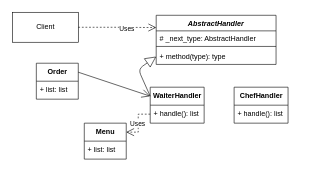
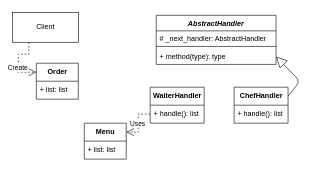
  <mxCell id="0" />
  <mxCell id="1" parent="0" />
  <mxCell id="2" value="&lt;b style=&quot;font-style: normal&quot;&gt;Order&lt;/b&gt;" style="swimlane;fontStyle=2;align=center;verticalAlign=top;childLayout=stackLayout;horizontal=1;startSize=30;horizontalStack=0;resizeParent=1;resizeParentMax=0;resizeLast=0;collapsible=1;marginBottom=0;html=1;" vertex="1" parent="1"><mxGeometry x="60" y="105" width="70" height="60" as="geometry" /></mxCell>
  <mxCell id="3" value="+ list: list" style="text;strokeColor=none;fillColor=none;align=left;verticalAlign=top;spacingLeft=4;spacingRight=4;overflow=hidden;rotatable=0;points=[[0,0.5],[1,0.5]];portConstraint=eastwest;" vertex="1" parent="2"><mxGeometry y="30" width="70" height="30" as="geometry" /></mxCell>
  <mxCell id="4" value="&lt;b style=&quot;font-style: normal&quot;&gt;Menu&lt;/b&gt;" style="swimlane;fontStyle=2;align=center;verticalAlign=top;childLayout=stackLayout;horizontal=1;startSize=30;horizontalStack=0;resizeParent=1;resizeParentMax=0;resizeLast=0;collapsible=1;marginBottom=0;html=1;" vertex="1" parent="1"><mxGeometry x="140" y="205" width="70" height="60" as="geometry" /></mxCell>
  <mxCell id="5" value="+ list: list" style="text;strokeColor=none;fillColor=none;align=left;verticalAlign=top;spacingLeft=4;spacingRight=4;overflow=hidden;rotatable=0;points=[[0,0.5],[1,0.5]];portConstraint=eastwest;" vertex="1" parent="4"><mxGeometry y="30" width="70" height="30" as="geometry" /></mxCell>
  <mxCell id="6" value="AbstractHandler" style="swimlane;fontStyle=3;align=center;verticalAlign=top;childLayout=stackLayout;horizontal=1;startSize=26;horizontalStack=0;resizeParent=1;resizeParentMax=0;resizeLast=0;collapsible=1;marginBottom=0;fontColor=#000000;" vertex="1" parent="1"><mxGeometry x="260" y="25" width="200" height="82" as="geometry" /></mxCell>
- <mxCell id="7" value="# _next_type: AbstractHandler" style="text;strokeColor=none;fillColor=none;align=left;verticalAlign=top;spacingLeft=4;spacingRight=4;overflow=hidden;rotatable=0;points=[[0,0.5],[1,0.5]];portConstraint=eastwest;" vertex="1" parent="6"><mxGeometry y="26" width="200" height="22" as="geometry" /></mxCell>
+ <mxCell id="7" value="# _next_handler: AbstractHandler" style="text;strokeColor=none;fillColor=none;align=left;verticalAlign=top;spacingLeft=4;spacingRight=4;overflow=hidden;rotatable=0;points=[[0,0.5],[1,0.5]];portConstraint=eastwest;" vertex="1" parent="6"><mxGeometry y="26" width="200" height="22" as="geometry" /></mxCell>
  <mxCell id="8" value="" style="line;strokeWidth=1;fillColor=none;align=left;verticalAlign=middle;spacingTop=-1;spacingLeft=3;spacingRight=3;rotatable=0;labelPosition=right;points=[];portConstraint=eastwest;" vertex="1" parent="6"><mxGeometry y="48" width="200" height="8" as="geometry" /></mxCell>
  <mxCell id="9" value="+ method(type): type" style="text;strokeColor=none;fillColor=none;align=left;verticalAlign=top;spacingLeft=4;spacingRight=4;overflow=hidden;rotatable=0;points=[[0,0.5],[1,0.5]];portConstraint=eastwest;" vertex="1" parent="6"><mxGeometry y="56" width="200" height="26" as="geometry" /></mxCell>
  <mxCell id="10" value="&lt;span style=&quot;font-style: normal&quot;&gt;&lt;b&gt;WaiterHandler&lt;/b&gt;&lt;/span&gt;" style="swimlane;fontStyle=2;align=center;verticalAlign=top;childLayout=stackLayout;horizontal=1;startSize=30;horizontalStack=0;resizeParent=1;resizeParentMax=0;resizeLast=0;collapsible=1;marginBottom=0;html=1;" vertex="1" parent="1"><mxGeometry x="250" y="145" width="90" height="60" as="geometry" /></mxCell>
  <mxCell id="11" value="+ handle(): list" style="text;strokeColor=none;fillColor=none;align=left;verticalAlign=top;spacingLeft=4;spacingRight=4;overflow=hidden;rotatable=0;points=[[0,0.5],[1,0.5]];portConstraint=eastwest;" vertex="1" parent="10"><mxGeometry y="30" width="90" height="30" as="geometry" /></mxCell>
  <mxCell id="12" value="&lt;span style=&quot;font-style: normal&quot;&gt;&lt;b&gt;ChefHandler&lt;/b&gt;&lt;/span&gt;" style="swimlane;fontStyle=2;align=center;verticalAlign=top;childLayout=stackLayout;horizontal=1;startSize=30;horizontalStack=0;resizeParent=1;resizeParentMax=0;resizeLast=0;collapsible=1;marginBottom=0;html=1;" vertex="1" parent="1"><mxGeometry x="390" y="145" width="90" height="60" as="geometry" /></mxCell>
  <mxCell id="13" value="+ handle(): list" style="text;strokeColor=none;fillColor=none;align=left;verticalAlign=top;spacingLeft=4;spacingRight=4;overflow=hidden;rotatable=0;points=[[0,0.5],[1,0.5]];portConstraint=eastwest;" vertex="1" parent="12"><mxGeometry y="30" width="90" height="30" as="geometry" /></mxCell>
- <mxCell id="15" value="" style="endArrow=block;endSize=16;endFill=0;html=1;entryX=0;entryY=0.5;entryDx=0;entryDy=0;exitX=0;exitY=0.25;exitDx=0;exitDy=0;" edge="1" parent="1" source="10" target="9"><mxGeometry width="160" relative="1" as="geometry"><mxPoint x="490" y="170" as="sourcePoint" /><mxPoint x="470" y="104" as="targetPoint" /><Array as="points"><mxPoint x="230" y="115" /></Array></mxGeometry></mxCell>
+ <mxCell id="14" value="" style="endArrow=block;endSize=16;endFill=0;html=1;entryX=1;entryY=0.5;entryDx=0;entryDy=0;exitX=1;exitY=0.25;exitDx=0;exitDy=0;" edge="1" parent="1" source="12" target="9"><mxGeometry width="160" relative="1" as="geometry"><mxPoint x="260" y="505" as="sourcePoint" /><mxPoint x="420" y="505" as="targetPoint" /><Array as="points"><mxPoint x="500" y="135" /></Array></mxGeometry></mxCell>
  <mxCell id="16" value="Client" style="html=1;fontColor=#000000;" vertex="1" parent="1"><mxGeometry x="20" y="20" width="110" height="50" as="geometry" /></mxCell>
- <mxCell id="17" style="edgeStyle=orthogonalEdgeStyle;rounded=0;orthogonalLoop=1;jettySize=auto;html=1;exitX=1;exitY=0.5;exitDx=0;exitDy=0;endSize=11;startSize=11;endArrow=open;endFill=0;dashed=1;fontColor=#000000;entryX=0;entryY=0.25;entryDx=0;entryDy=0;" edge="1" source="16" parent="1" target="6"><mxGeometry relative="1" as="geometry"><mxPoint x="169.2" y="55.049" as="sourcePoint" /><mxPoint x="140" y="143" as="targetPoint" /></mxGeometry></mxCell>
- <mxCell id="18" value="Uses" style="edgeLabel;html=1;align=center;verticalAlign=middle;resizable=0;points=[];fontColor=#000000;" vertex="1" connectable="0" parent="17"><mxGeometry x="0.241" y="-2" relative="1" as="geometry"><mxPoint as="offset" /></mxGeometry></mxCell>
  <mxCell id="19" style="edgeStyle=orthogonalEdgeStyle;rounded=0;orthogonalLoop=1;jettySize=auto;html=1;exitX=0;exitY=0.5;exitDx=0;exitDy=0;endSize=11;startSize=11;endArrow=open;endFill=0;dashed=1;fontColor=#000000;entryX=1;entryY=0.25;entryDx=0;entryDy=0;" edge="1" parent="1" source="11" target="4"><mxGeometry relative="1" as="geometry"><mxPoint x="329.2" y="335.049" as="sourcePoint" /><mxPoint x="270" y="255" as="targetPoint" /></mxGeometry></mxCell>
  <mxCell id="20" value="Uses" style="edgeLabel;html=1;align=center;verticalAlign=middle;resizable=0;points=[];fontColor=#000000;" vertex="1" connectable="0" parent="19"><mxGeometry x="0.241" y="-2" relative="1" as="geometry"><mxPoint y="-8" as="offset" /></mxGeometry></mxCell>
- <mxCell id="23" value="" style="endArrow=open;endFill=1;endSize=12;html=1;exitX=1;exitY=0.25;exitDx=0;exitDy=0;entryX=0;entryY=0.25;entryDx=0;entryDy=0;" edge="1" parent="1" source="2" target="10"><mxGeometry width="160" relative="1" as="geometry"><mxPoint x="240" y="385" as="sourcePoint" /><mxPoint x="400" y="385" as="targetPoint" /></mxGeometry></mxCell>
+ <mxCell id="21" style="edgeStyle=orthogonalEdgeStyle;rounded=0;orthogonalLoop=1;jettySize=auto;html=1;exitX=0.25;exitY=1;exitDx=0;exitDy=0;endSize=11;startSize=11;endArrow=open;endFill=0;dashed=1;fontColor=#000000;entryX=0;entryY=0.25;entryDx=0;entryDy=0;" edge="1" parent="1" source="16" target="2"><mxGeometry relative="1" as="geometry"><mxPoint x="130" y="60" as="sourcePoint" /><mxPoint x="270" y="55.5" as="targetPoint" /></mxGeometry></mxCell>
+ <mxCell id="22" value="Create" style="edgeLabel;html=1;align=center;verticalAlign=middle;resizable=0;points=[];fontColor=#000000;" vertex="1" connectable="0" parent="21"><mxGeometry x="0.241" y="-2" relative="1" as="geometry"><mxPoint as="offset" /></mxGeometry></mxCell>
